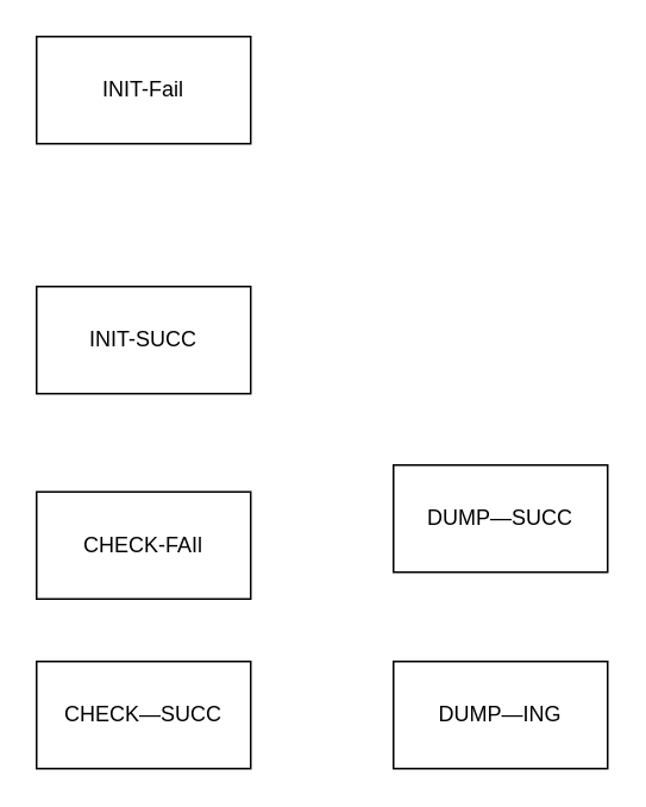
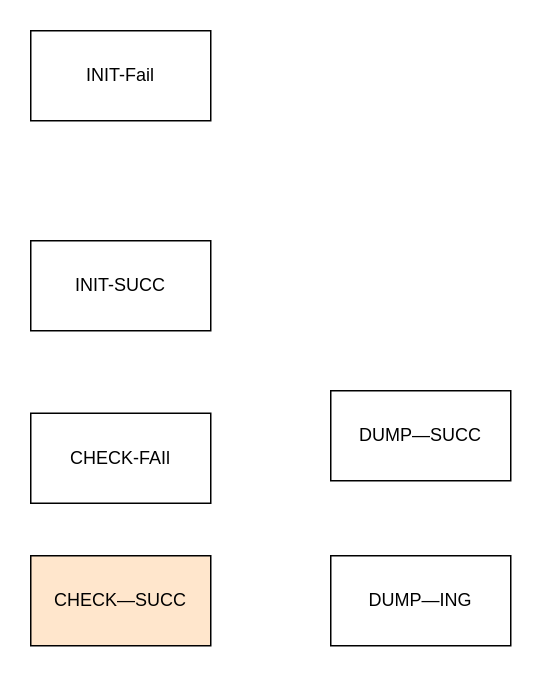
  <mxCell id="0" />
  <mxCell id="1" parent="0" />
  <mxCell id="2" value="INIT-Fail" style="rounded=0;whiteSpace=wrap;html=1;" vertex="1" parent="1"><mxGeometry x="20" y="20" width="120" height="60" as="geometry" /></mxCell>
  <mxCell id="3" value="INIT-SUCC" style="rounded=0;whiteSpace=wrap;html=1;" vertex="1" parent="1"><mxGeometry x="20" y="160" width="120" height="60" as="geometry" /></mxCell>
  <mxCell id="4" value="CHECK-FAIl" style="rounded=0;whiteSpace=wrap;html=1;" vertex="1" parent="1"><mxGeometry x="20" y="275" width="120" height="60" as="geometry" /></mxCell>
- <mxCell id="5" value="CHECK—SUCC" style="rounded=0;whiteSpace=wrap;html=1;" vertex="1" parent="1"><mxGeometry x="20" y="370" width="120" height="60" as="geometry" /></mxCell>
+ <mxCell id="5" value="CHECK—SUCC" style="rounded=0;whiteSpace=wrap;html=1;fillColor=#ffe6cc;" vertex="1" parent="1"><mxGeometry x="20" y="370" width="120" height="60" as="geometry" /></mxCell>
  <mxCell id="6" value="DUMP—ING" style="rounded=0;whiteSpace=wrap;html=1;" vertex="1" parent="1"><mxGeometry x="220" y="370" width="120" height="60" as="geometry" /></mxCell>
  <mxCell id="7" value="DUMP—SUCC" style="rounded=0;whiteSpace=wrap;html=1;" vertex="1" parent="1"><mxGeometry x="220" y="260" width="120" height="60" as="geometry" /></mxCell>
